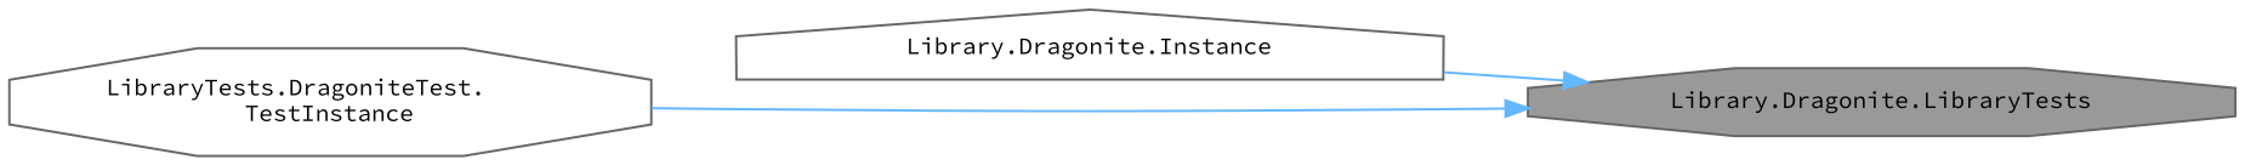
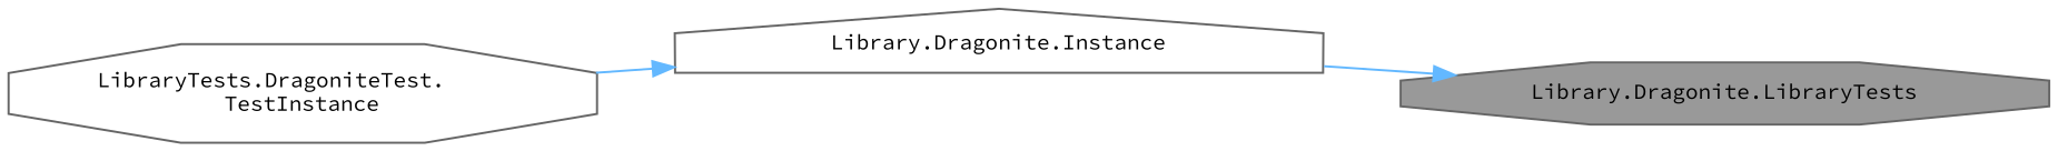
  digraph {
    fontname="Source Code Pro"
    rankdir=RL
    node [color=grey40 fillcolor=white fontname="Source Code Pro" fontsize=10 shape=octagon style=filled]
    edge [color=steelblue1 dir=back fontname="Source Code Pro" fontsize=10 labelfontname=Helvetica labelfontsize=10 style=solid]
    n1 [color=gray40 fillcolor=grey60 fontcolor=black height=0.2 label="Library.Dragonite.LibraryTests" width=0.4]
    n2 [height=0.2 label="Library.Dragonite.Instance" shape=house width=0.4]
    n3 [height=0.2 label="LibraryTests.DragoniteTest.\lTestInstance" width=0.4]
    n1 -> n2
-   n1 -> n3
+   n2 -> n3
  }
